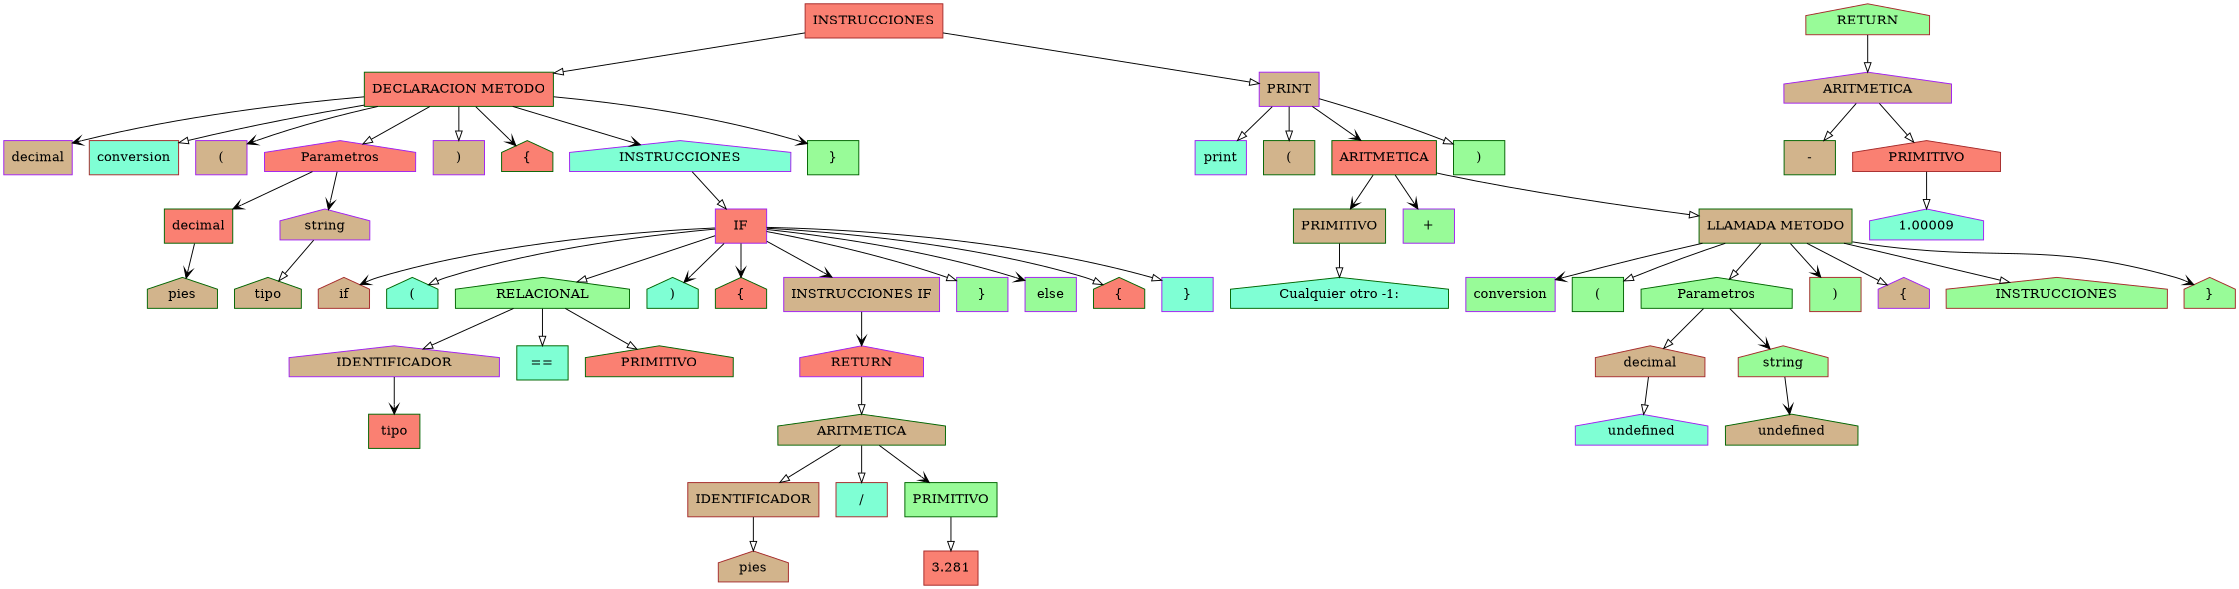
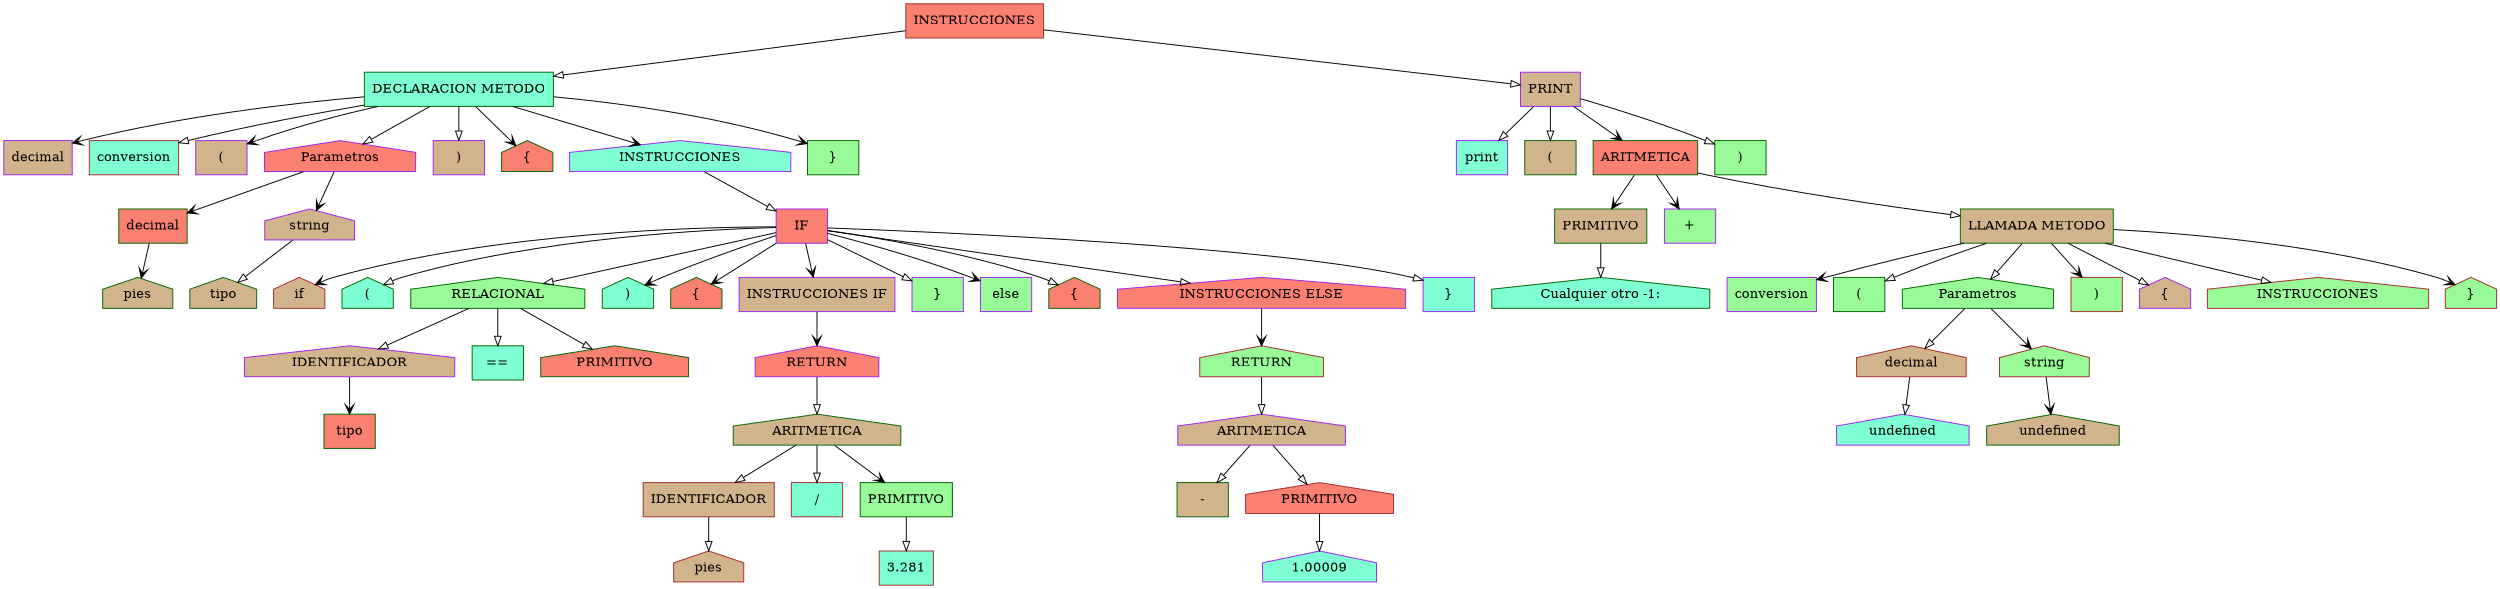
  digraph {
    node [color=darkgreen fillcolor=tan shape=box style=filled]
    edge [arrowhead=onormal]
    n1 [color=brown fillcolor=salmon label=INSTRUCCIONES]
-   n2 [fillcolor=salmon label="DECLARACION METODO"]
+   n2 [fillcolor=aquamarine label="DECLARACION METODO"]
    n3 [color=purple label=PRINT]
    n4 [color=purple label=decimal]
    n5 [color=brown fillcolor=aquamarine label=conversion]
    n6 [color=purple label="("]
    n7 [color=purple fillcolor=salmon label=Parametros shape=house]
    n8 [color=purple label=")"]
    n9 [fillcolor=salmon label="{" shape=house]
    n10 [color=purple fillcolor=aquamarine label=INSTRUCCIONES shape=house]
    n11 [fillcolor=palegreen label="}"]
    n12 [color=purple fillcolor=aquamarine label=print]
    n13 [label="("]
    n14 [fillcolor=salmon label=ARITMETICA]
    n15 [fillcolor=palegreen label=")"]
    n16 [fillcolor=salmon label=decimal]
    n17 [color=purple label=string shape=house]
    n18 [color=purple fillcolor=salmon label=IF]
    n19 [label=pies shape=house]
    n20 [label=tipo shape=house]
    n21 [color=brown label=if shape=house]
    n22 [fillcolor=aquamarine label="(" shape=house]
    n23 [fillcolor=palegreen label=RELACIONAL shape=house]
    n24 [fillcolor=aquamarine label=")" shape=house]
    n25 [fillcolor=salmon label="{" shape=house]
    n26 [color=purple label="INSTRUCCIONES IF"]
    n27 [color=purple fillcolor=palegreen label="}"]
    n28 [color=purple fillcolor=palegreen label=else]
    n29 [fillcolor=salmon label="{" shape=house]
+   n30 [color=purple fillcolor=salmon label="INSTRUCCIONES ELSE" shape=house]
    n31 [color=purple fillcolor=aquamarine label="}"]
    n32 [color=purple label=IDENTIFICADOR shape=house]
    n33 [fillcolor=aquamarine label="=="]
    n34 [fillcolor=salmon label=PRIMITIVO shape=house]
    n35 [color=purple fillcolor=salmon label=RETURN shape=house]
    n36 [color=brown fillcolor=palegreen label=RETURN shape=house]
    n37 [fillcolor=salmon label=tipo]
    n38 [label=ARITMETICA shape=house]
    n39 [color=brown label=IDENTIFICADOR]
    n40 [color=brown fillcolor=aquamarine label="/"]
    n41 [fillcolor=palegreen label=PRIMITIVO]
    n42 [color=brown label=pies shape=house]
-   n43 [color=brown fillcolor=salmon label=3.281]
+   n43 [color=brown fillcolor=aquamarine label=3.281]
    n44 [color=purple label=ARITMETICA shape=house]
    n45 [label="-"]
    n46 [color=brown fillcolor=salmon label=PRIMITIVO shape=house]
    n47 [color=purple fillcolor=aquamarine label=1.00009 shape=house]
    n48 [label=PRIMITIVO]
    n49 [color=purple fillcolor=palegreen label="+"]
    n50 [label="LLAMADA METODO"]
    n51 [fillcolor=aquamarine label="Cualquier otro -1:" shape=house]
    n52 [color=purple fillcolor=palegreen label=conversion]
    n53 [fillcolor=palegreen label="("]
    n54 [fillcolor=palegreen label=Parametros shape=house]
    n55 [color=brown fillcolor=palegreen label=")"]
    n56 [color=purple label="{" shape=house]
    n57 [color=brown fillcolor=palegreen label=INSTRUCCIONES shape=house]
    n58 [color=brown fillcolor=palegreen label="}" shape=house]
    n59 [color=brown label=decimal shape=house]
    n60 [color=brown fillcolor=palegreen label=string shape=house]
    n61 [color=purple fillcolor=aquamarine label=undefined shape=house]
    n62 [label=undefined shape=house]
    n1 -> n2
    n1 -> n3
    n2 -> n4 [arrowhead=vee]
    n2 -> n5
    n2 -> n6 [arrowhead=vee]
    n2 -> n7
    n2 -> n8
    n2 -> n9 [arrowhead=vee]
    n2 -> n10 [arrowhead=vee]
    n2 -> n11 [arrowhead=vee]
    n3 -> n12
    n3 -> n13
    n3 -> n14 [arrowhead=vee]
    n3 -> n15
    n7 -> n16 [arrowhead=vee]
    n7 -> n17 [arrowhead=vee]
    n10 -> n18
    n14 -> n48 [arrowhead=vee]
    n14 -> n49 [arrowhead=vee]
    n14 -> n50
    n16 -> n19 [arrowhead=vee]
    n17 -> n20
    n18 -> n21 [arrowhead=vee]
    n18 -> n22
    n18 -> n23
    n18 -> n24 [arrowhead=vee]
    n18 -> n25 [arrowhead=vee]
    n18 -> n26 [arrowhead=vee]
    n18 -> n27
    n18 -> n28 [arrowhead=vee]
    n18 -> n29
+   n18 -> n30
    n18 -> n31
    n23 -> n32
    n23 -> n33
    n23 -> n34
    n26 -> n35 [arrowhead=vee]
+   n30 -> n36 [arrowhead=vee]
    n32 -> n37 [arrowhead=vee]
    n35 -> n38
    n36 -> n44
    n38 -> n39
    n38 -> n40
    n38 -> n41 [arrowhead=vee]
    n39 -> n42
    n41 -> n43
    n44 -> n45
    n44 -> n46
    n46 -> n47
    n48 -> n51
    n50 -> n52 [arrowhead=vee]
    n50 -> n53
    n50 -> n54
    n50 -> n55 [arrowhead=vee]
    n50 -> n56
    n50 -> n57
    n50 -> n58 [arrowhead=vee]
    n54 -> n59
    n54 -> n60 [arrowhead=vee]
    n59 -> n61
    n60 -> n62 [arrowhead=vee]
  }
